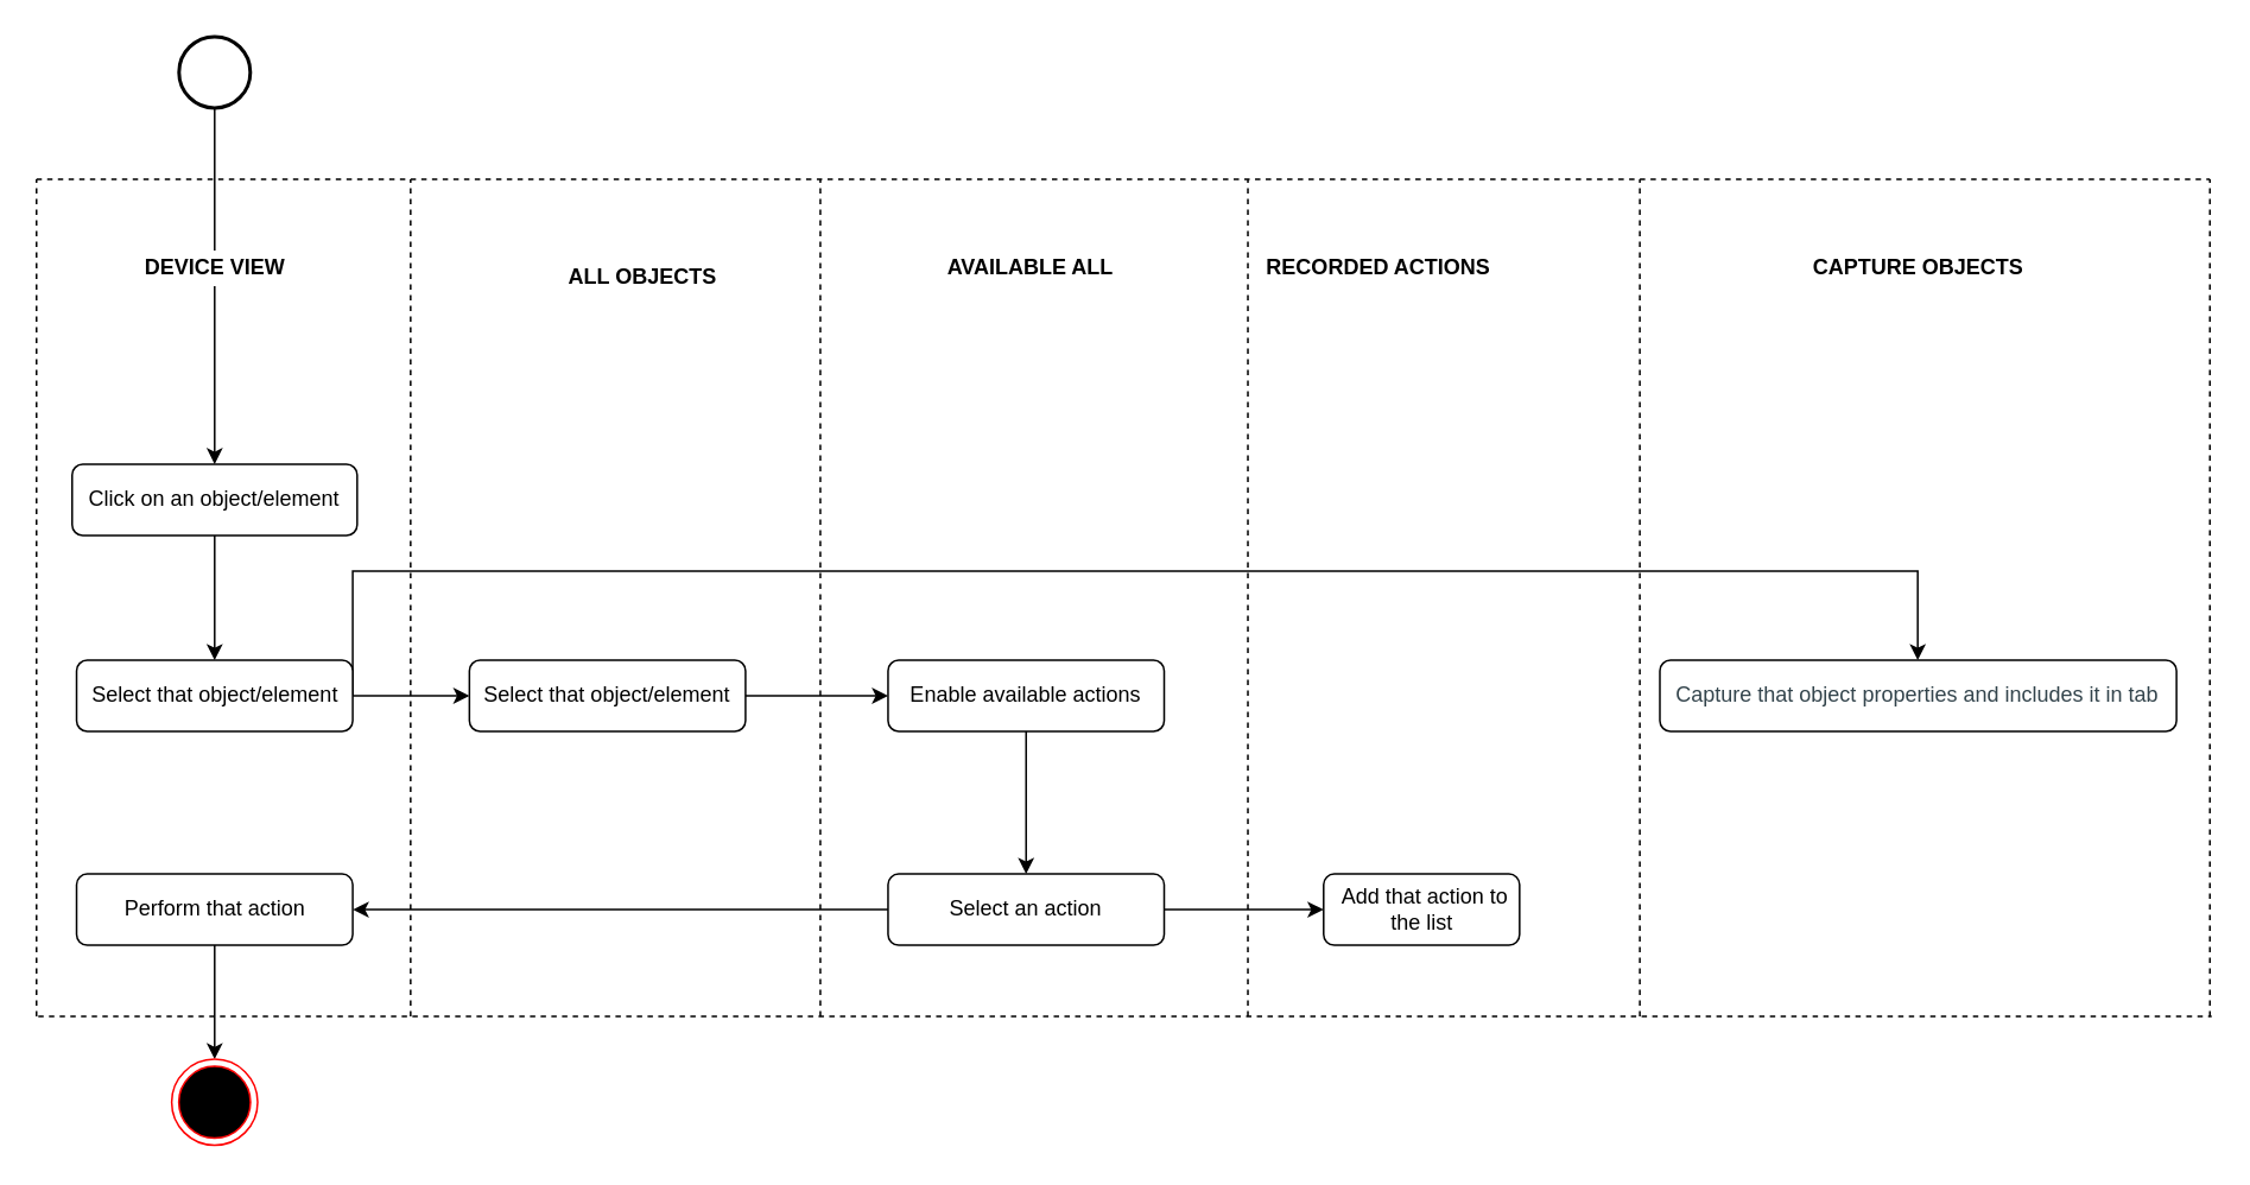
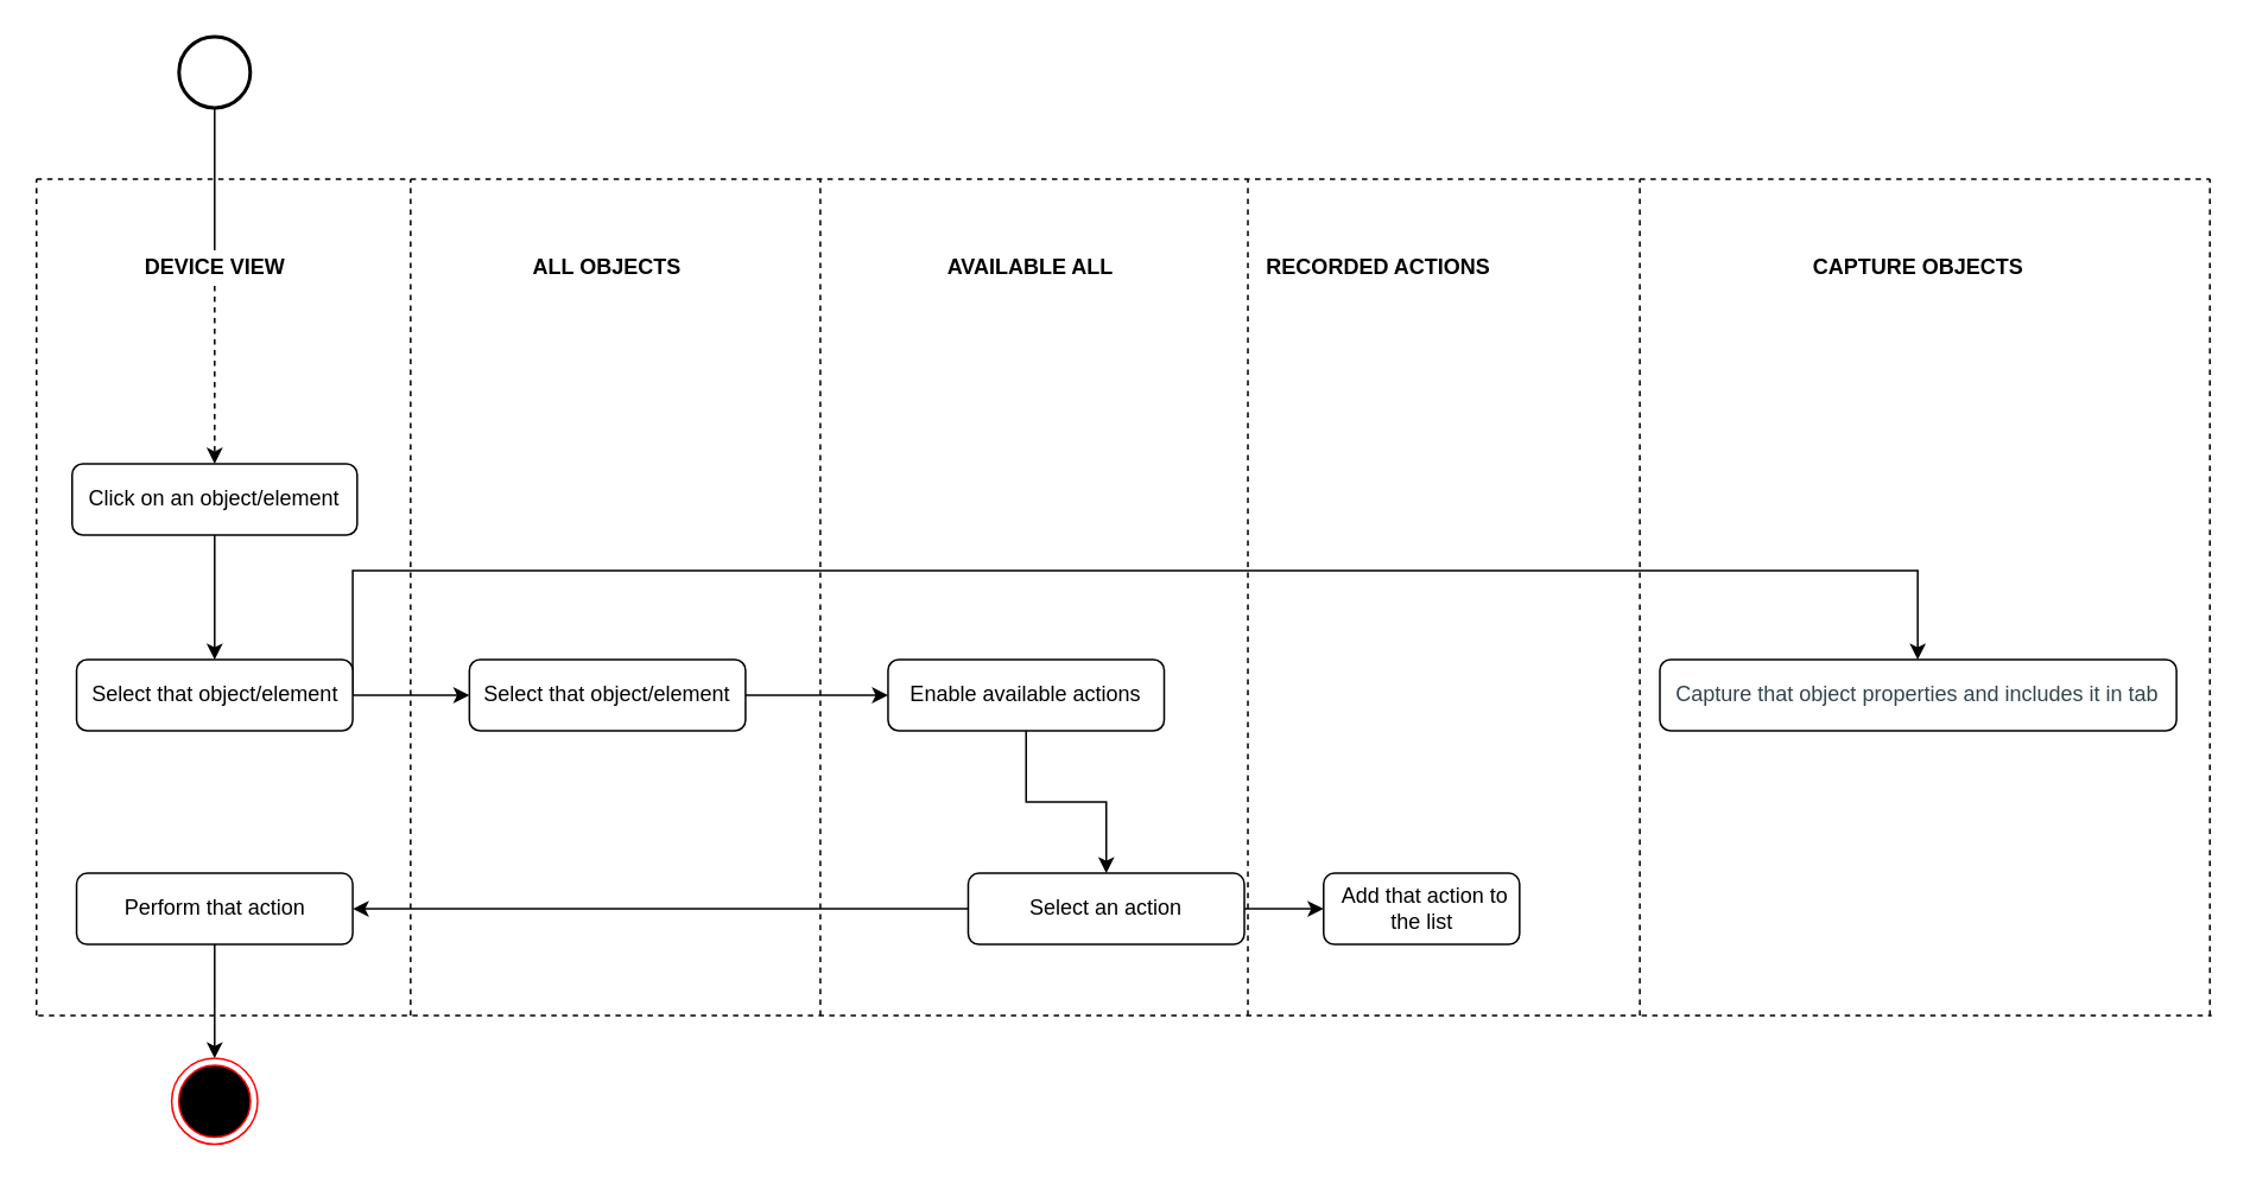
  <mxCell id="0" />
  <mxCell id="1" parent="0" />
  <mxCell id="2" value="" style="edgeStyle=orthogonalEdgeStyle;rounded=0;orthogonalLoop=1;jettySize=auto;html=1;" edge="1" parent="1" source="3" target="16"><mxGeometry relative="1" as="geometry" /></mxCell>
  <mxCell id="3" value="Click on an object/element" style="rounded=1;whiteSpace=wrap;html=1;fontSize=12;glass=0;strokeWidth=1;shadow=0;" parent="1" vertex="1"><mxGeometry x="40" y="260" width="160" height="40" as="geometry" /></mxCell>
  <mxCell id="4" value="" style="strokeWidth=2;html=1;shape=mxgraph.flowchart.start_2;whiteSpace=wrap;" vertex="1" parent="1"><mxGeometry x="100" y="20" width="40" height="40" as="geometry" /></mxCell>
- <mxCell id="5" value="" style="edgeStyle=orthogonalEdgeStyle;rounded=0;orthogonalLoop=1;jettySize=auto;html=1;" edge="1" parent="1" source="6" target="3"><mxGeometry relative="1" as="geometry" /></mxCell>
+ <mxCell id="5" value="" style="edgeStyle=orthogonalEdgeStyle;rounded=0;orthogonalLoop=1;jettySize=auto;html=1;dashed=1;" edge="1" parent="1" source="6" target="3"><mxGeometry relative="1" as="geometry" /></mxCell>
  <mxCell id="6" value="DEVICE VIEW" style="text;html=1;align=center;verticalAlign=middle;resizable=0;points=[];autosize=1;strokeColor=none;fillColor=none;fontStyle=1" vertex="1" parent="1"><mxGeometry x="75" y="140" width="90" height="20" as="geometry" /></mxCell>
  <mxCell id="7" value="&amp;nbsp;AVAILABLE ALL" style="text;html=1;align=center;verticalAlign=middle;resizable=0;points=[];autosize=1;strokeColor=none;fillColor=none;fontStyle=1" vertex="1" parent="1"><mxGeometry x="505.5" y="140" width="140" height="20" as="geometry" /></mxCell>
- <mxCell id="8" value="ALL OBJECTS" style="text;html=1;align=center;verticalAlign=middle;resizable=0;points=[];autosize=1;strokeColor=none;fillColor=none;fontStyle=1" vertex="1" parent="1"><mxGeometry x="310" y="145" width="100" height="20" as="geometry" /></mxCell>
+ <mxCell id="8" value="ALL OBJECTS" style="text;html=1;align=center;verticalAlign=middle;resizable=0;points=[];autosize=1;strokeColor=none;fillColor=none;fontStyle=1" vertex="1" parent="1"><mxGeometry x="290" y="140" width="100" height="20" as="geometry" /></mxCell>
  <mxCell id="9" value="RECORDED ACTIONS" style="text;html=1;align=center;verticalAlign=middle;resizable=0;points=[];autosize=1;strokeColor=none;fillColor=none;fontStyle=1" vertex="1" parent="1"><mxGeometry x="702.5" y="140" width="140" height="20" as="geometry" /></mxCell>
  <mxCell id="10" value="CAPTURE OBJECTS" style="text;html=1;align=center;verticalAlign=middle;resizable=0;points=[];autosize=1;strokeColor=none;fillColor=none;fontStyle=1" vertex="1" parent="1"><mxGeometry x="1011.25" y="140" width="130" height="20" as="geometry" /></mxCell>
  <mxCell id="11" value="" style="endArrow=none;html=1;rounded=0;" edge="1" parent="1" source="6"><mxGeometry width="50" height="50" relative="1" as="geometry"><mxPoint x="350" y="270" as="sourcePoint" /><mxPoint x="120" y="60" as="targetPoint" /></mxGeometry></mxCell>
  <mxCell id="12" value="" style="edgeStyle=orthogonalEdgeStyle;rounded=0;orthogonalLoop=1;jettySize=auto;html=1;" edge="1" parent="1" source="13" target="18"><mxGeometry relative="1" as="geometry" /></mxCell>
  <mxCell id="13" value="Select that object/element" style="rounded=1;whiteSpace=wrap;html=1;fontSize=12;glass=0;strokeWidth=1;shadow=0;" vertex="1" parent="1"><mxGeometry x="263" y="370" width="155" height="40" as="geometry" /></mxCell>
  <mxCell id="14" value="" style="edgeStyle=orthogonalEdgeStyle;rounded=0;orthogonalLoop=1;jettySize=auto;html=1;fontSize=12;" edge="1" parent="1" source="16" target="13"><mxGeometry relative="1" as="geometry" /></mxCell>
  <mxCell id="15" style="edgeStyle=orthogonalEdgeStyle;rounded=0;orthogonalLoop=1;jettySize=auto;html=1;fontSize=12;exitX=1;exitY=0.5;exitDx=0;exitDy=0;" edge="1" parent="1" source="16" target="25"><mxGeometry relative="1" as="geometry"><mxPoint x="770" y="330" as="targetPoint" /><Array as="points"><mxPoint x="197" y="320" /><mxPoint x="1076" y="320" /></Array></mxGeometry></mxCell>
  <mxCell id="16" value="Select that object/element" style="rounded=1;whiteSpace=wrap;html=1;fontSize=12;glass=0;strokeWidth=1;shadow=0;" vertex="1" parent="1"><mxGeometry x="42.5" y="370" width="155" height="40" as="geometry" /></mxCell>
  <mxCell id="17" value="" style="edgeStyle=orthogonalEdgeStyle;rounded=0;orthogonalLoop=1;jettySize=auto;html=1;" edge="1" parent="1" source="18" target="21"><mxGeometry relative="1" as="geometry" /></mxCell>
  <mxCell id="18" value="Enable available actions" style="rounded=1;whiteSpace=wrap;html=1;fontSize=12;glass=0;strokeWidth=1;shadow=0;" vertex="1" parent="1"><mxGeometry x="498" y="370" width="155" height="40" as="geometry" /></mxCell>
  <mxCell id="19" value="" style="edgeStyle=orthogonalEdgeStyle;rounded=0;orthogonalLoop=1;jettySize=auto;html=1;" edge="1" parent="1" source="21" target="23"><mxGeometry relative="1" as="geometry" /></mxCell>
  <mxCell id="20" value="" style="edgeStyle=orthogonalEdgeStyle;rounded=0;orthogonalLoop=1;jettySize=auto;html=1;" edge="1" parent="1" source="21" target="24"><mxGeometry relative="1" as="geometry" /></mxCell>
- <mxCell id="21" value="Select an action" style="rounded=1;whiteSpace=wrap;html=1;fontSize=12;glass=0;strokeWidth=1;shadow=0;" vertex="1" parent="1"><mxGeometry x="498" y="490" width="155" height="40" as="geometry" /></mxCell>
+ <mxCell id="21" value="Select an action" style="rounded=1;whiteSpace=wrap;html=1;fontSize=12;glass=0;strokeWidth=1;shadow=0;" vertex="1" parent="1"><mxGeometry x="543" y="490" width="155" height="40" as="geometry" /></mxCell>
  <mxCell id="22" value="" style="edgeStyle=orthogonalEdgeStyle;rounded=0;orthogonalLoop=1;jettySize=auto;html=1;fontSize=12;" edge="1" parent="1" source="23" target="26"><mxGeometry relative="1" as="geometry" /></mxCell>
  <mxCell id="23" value="Perform that action" style="rounded=1;whiteSpace=wrap;html=1;fontSize=12;glass=0;strokeWidth=1;shadow=0;" vertex="1" parent="1"><mxGeometry x="42.5" y="490" width="155" height="40" as="geometry" /></mxCell>
  <mxCell id="24" value="&amp;nbsp;Add that action to the list" style="rounded=1;whiteSpace=wrap;html=1;fontSize=12;glass=0;strokeWidth=1;shadow=0;" vertex="1" parent="1"><mxGeometry x="742.5" y="490" width="110" height="40" as="geometry" /></mxCell>
  <mxCell id="25" value="&lt;font style=&quot;font-size: 12px&quot;&gt;&lt;span style=&quot;color: rgb(51 , 68 , 76) ; text-align: left ; background-color: rgb(255 , 255 , 255)&quot;&gt;Capture that&amp;nbsp;&lt;/span&gt;&lt;span style=&quot;color: rgb(51 , 68 , 76) ; text-align: left ; background-color: rgb(255 , 255 , 255)&quot;&gt;object properties and includes it in&lt;/span&gt;&lt;span style=&quot;color: rgb(51 , 68 , 76) ; text-align: left ; background-color: rgb(255 , 255 , 255)&quot;&gt;&amp;nbsp;tab&lt;/span&gt;&lt;/font&gt;" style="rounded=1;whiteSpace=wrap;html=1;fontSize=12;glass=0;strokeWidth=1;shadow=0;" vertex="1" parent="1"><mxGeometry x="931.25" y="370" width="290" height="40" as="geometry" /></mxCell>
  <mxCell id="26" value="" style="ellipse;html=1;shape=endState;fillColor=#000000;strokeColor=#ff0000;fontSize=12;" vertex="1" parent="1"><mxGeometry x="95.88" y="594" width="48.25" height="48.25" as="geometry" /></mxCell>
  <mxCell id="27" value="" style="endArrow=none;dashed=1;html=1;rounded=0;fontSize=12;" edge="1" parent="1"><mxGeometry width="50" height="50" relative="1" as="geometry"><mxPoint x="20" y="570" as="sourcePoint" /><mxPoint x="20" y="100" as="targetPoint" /></mxGeometry></mxCell>
  <mxCell id="28" value="" style="endArrow=none;dashed=1;html=1;rounded=0;fontSize=12;" edge="1" parent="1"><mxGeometry width="50" height="50" relative="1" as="geometry"><mxPoint x="230" y="570" as="sourcePoint" /><mxPoint x="230" y="100" as="targetPoint" /></mxGeometry></mxCell>
  <mxCell id="29" value="" style="endArrow=none;dashed=1;html=1;rounded=0;fontSize=12;" edge="1" parent="1"><mxGeometry width="50" height="50" relative="1" as="geometry"><mxPoint x="460" y="570" as="sourcePoint" /><mxPoint x="460" y="100" as="targetPoint" /></mxGeometry></mxCell>
  <mxCell id="30" value="" style="endArrow=none;dashed=1;html=1;rounded=0;fontSize=12;" edge="1" parent="1"><mxGeometry width="50" height="50" relative="1" as="geometry"><mxPoint x="700" y="570" as="sourcePoint" /><mxPoint x="700" y="100" as="targetPoint" /></mxGeometry></mxCell>
  <mxCell id="31" value="" style="endArrow=none;dashed=1;html=1;rounded=0;fontSize=12;" edge="1" parent="1"><mxGeometry width="50" height="50" relative="1" as="geometry"><mxPoint x="920" y="570" as="sourcePoint" /><mxPoint x="920" y="100" as="targetPoint" /></mxGeometry></mxCell>
  <mxCell id="32" value="" style="endArrow=none;dashed=1;html=1;rounded=0;fontSize=12;" edge="1" parent="1"><mxGeometry width="50" height="50" relative="1" as="geometry"><mxPoint x="1240" y="570" as="sourcePoint" /><mxPoint x="1240" y="100" as="targetPoint" /></mxGeometry></mxCell>
  <mxCell id="33" value="" style="endArrow=none;dashed=1;html=1;rounded=0;fontSize=12;" edge="1" parent="1"><mxGeometry width="50" height="50" relative="1" as="geometry"><mxPoint x="21" y="570" as="sourcePoint" /><mxPoint x="1241" y="570" as="targetPoint" /></mxGeometry></mxCell>
  <mxCell id="34" value="" style="endArrow=none;dashed=1;html=1;rounded=0;fontSize=12;" edge="1" parent="1"><mxGeometry width="50" height="50" relative="1" as="geometry"><mxPoint x="20" y="100" as="sourcePoint" /><mxPoint x="1240" y="100" as="targetPoint" /></mxGeometry></mxCell>
